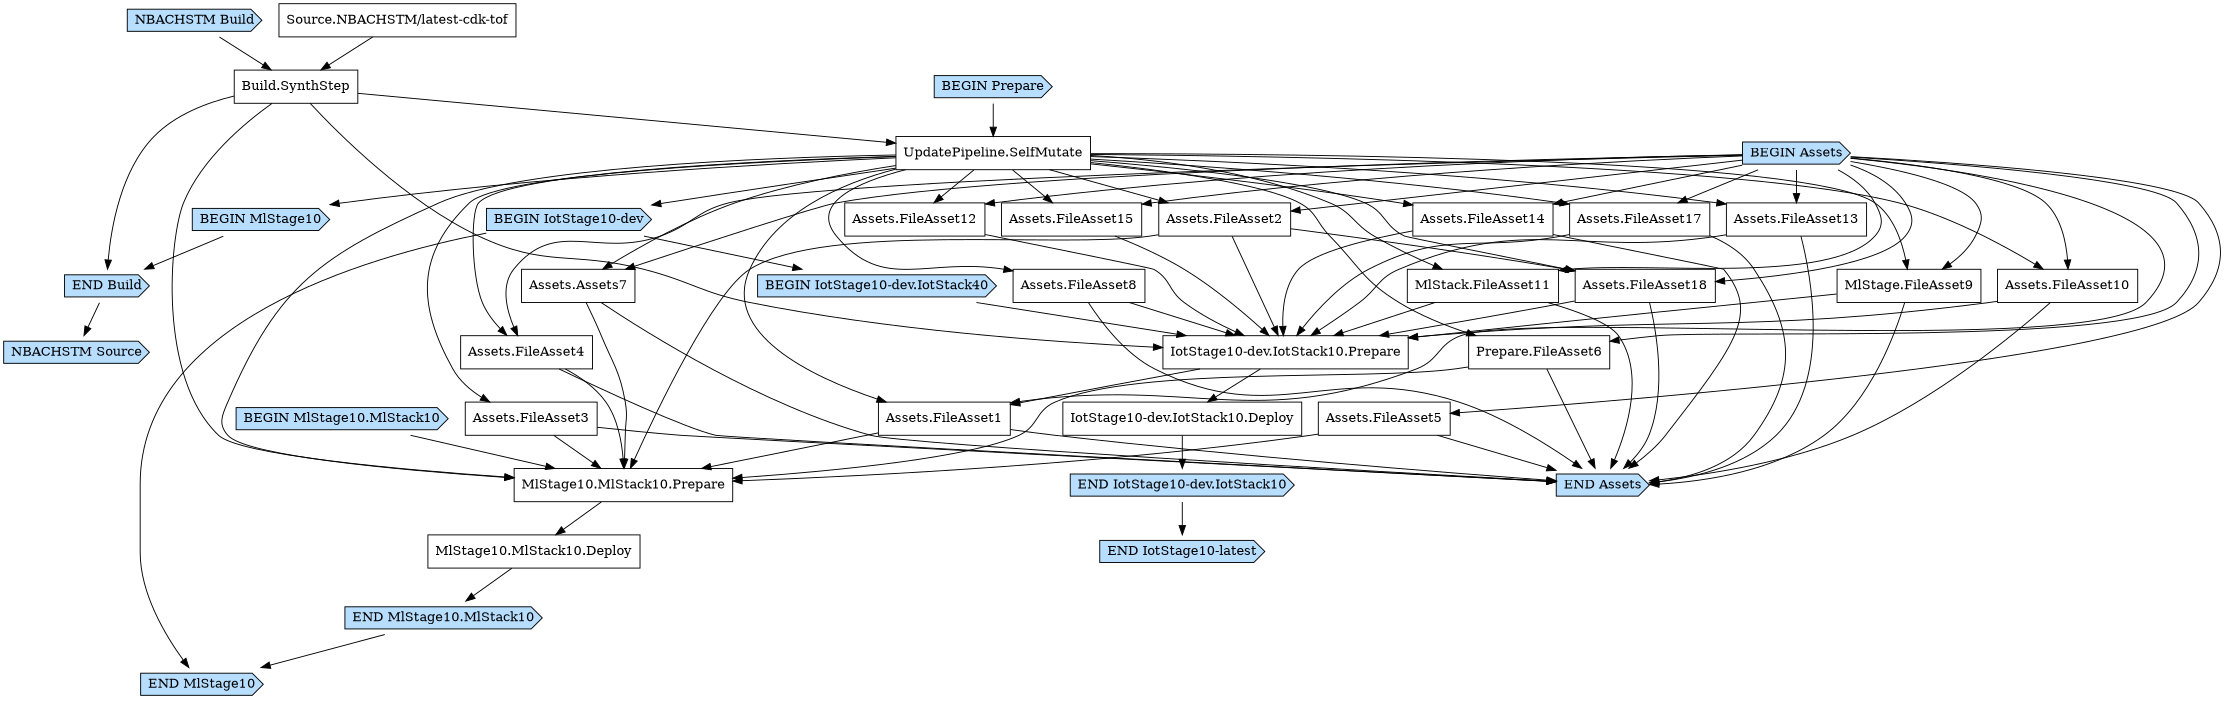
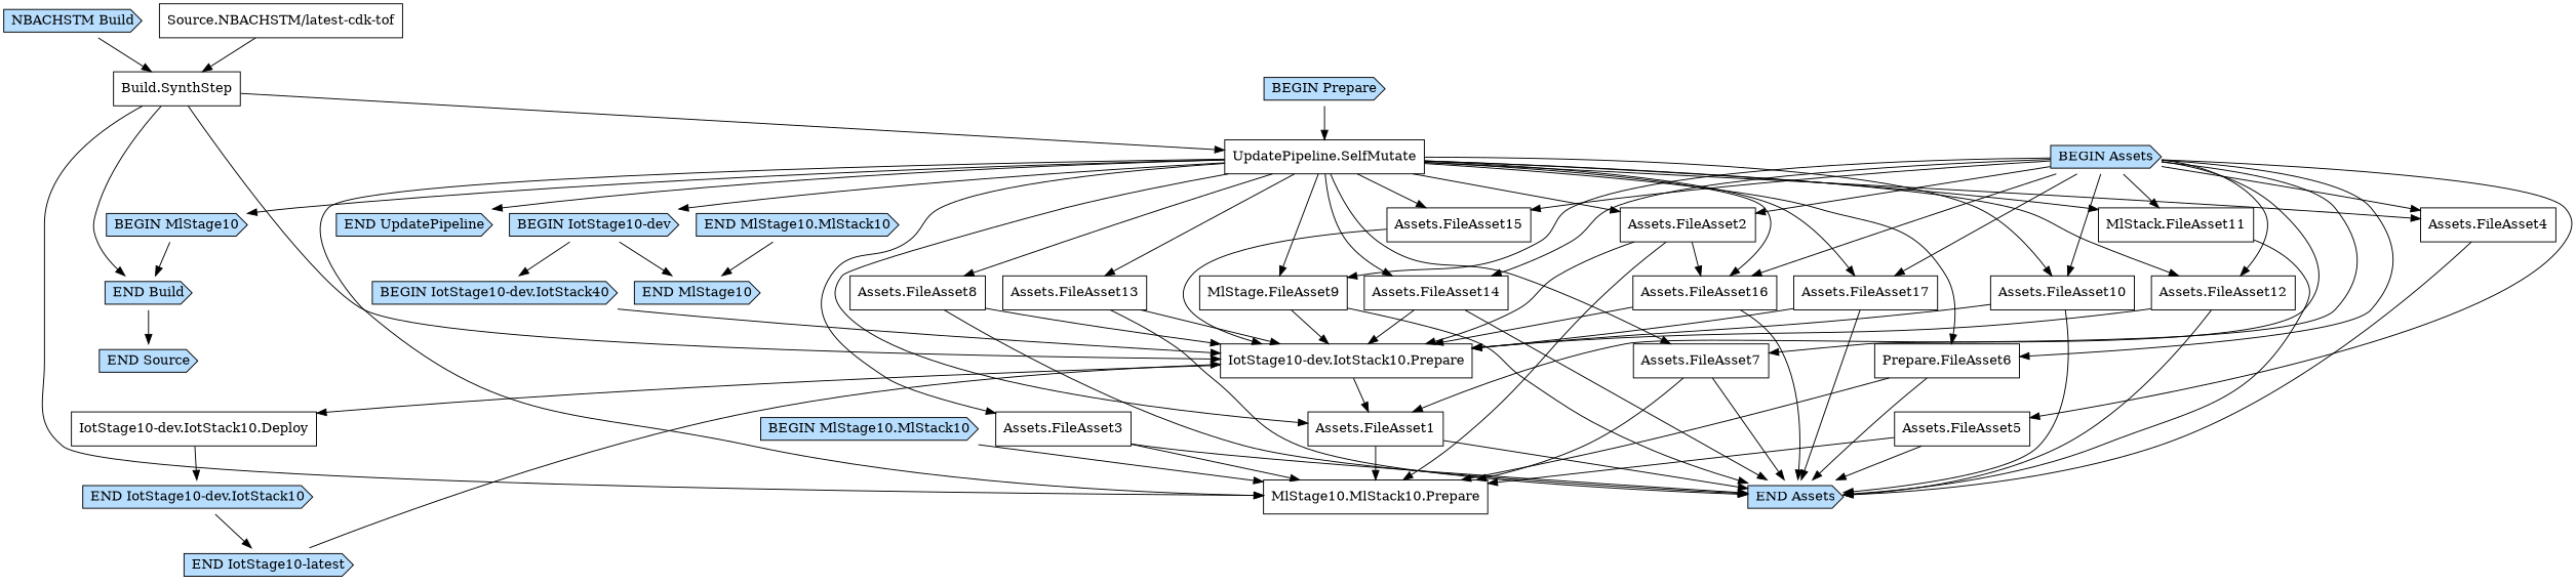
  digraph {
    node [shape=box]
    n1 [fillcolor="#b7deff" label="NBACHSTM Build" shape=cds style=filled]
    "Build.SynthStep"
    "END Build" [fillcolor="#b7deff" shape=cds style=filled]
    "UpdatePipeline.SelfMutate"
    "MlStage10.MlStack10.Prepare"
    "IotStage10-dev.IotStack10.Prepare"
-   "END Source" [fillcolor="#b7deff" shape=cds style=filled label="NBACHSTM Source"]
+   "END Source" [fillcolor="#b7deff" shape=cds style=filled]
+   "END UpdatePipeline" [fillcolor="#b7deff" shape=cds style=filled]
    "Assets.FileAsset1"
    "Assets.FileAsset2"
    "Assets.FileAsset3"
    "Assets.FileAsset4"
    n13 [label="Prepare.FileAsset6"]
-   "Assets.FileAsset7" [label="Assets.Assets7"]
+   "Assets.FileAsset7"
    "Assets.FileAsset8"
    n16 [label="MlStage.FileAsset9"]
    "Assets.FileAsset10"
    n18 [label="MlStack.FileAsset11"]
    "Assets.FileAsset12"
    "Assets.FileAsset13"
    "Assets.FileAsset14"
    "Assets.FileAsset15"
-   "Assets.FileAsset16" [label="Assets.FileAsset18"]
+   "Assets.FileAsset16"
    "Assets.FileAsset17"
    "BEGIN MlStage10" [fillcolor="#b7deff" shape=cds style=filled]
    "BEGIN IotStage10-dev" [fillcolor="#b7deff" shape=cds style=filled]
-   "MlStage10.MlStack10.Deploy"
    "IotStage10-dev.IotStack10.Deploy"
    "Source.NBACHSTM/latest-cdk-tof"
    n30 [fillcolor="#b7deff" label="BEGIN Prepare" shape=cds style=filled]
    "END Assets" [fillcolor="#b7deff" shape=cds style=filled]
    "Assets.FileAsset5"
    "END MlStage10" [fillcolor="#b7deff" shape=cds style=filled]
    n34 [fillcolor="#b7deff" label="BEGIN IotStage10-dev.IotStack40" shape=cds style=filled]
    "BEGIN Assets" [fillcolor="#b7deff" shape=cds style=filled]
    "BEGIN MlStage10.MlStack10" [fillcolor="#b7deff" shape=cds style=filled]
    "END MlStage10.MlStack10" [fillcolor="#b7deff" shape=cds style=filled]
    n38 [fillcolor="#b7deff" label="END IotStage10-latest" shape=cds style=filled]
    "END IotStage10-dev.IotStack10" [fillcolor="#b7deff" shape=cds style=filled]
    n1 -> "Build.SynthStep"
    "Build.SynthStep" -> "END Build"
    "Build.SynthStep" -> "UpdatePipeline.SelfMutate"
    "Build.SynthStep" -> "MlStage10.MlStack10.Prepare"
    "Build.SynthStep" -> "IotStage10-dev.IotStack10.Prepare"
    "END Build" -> "END Source"
    "UpdatePipeline.SelfMutate" -> "MlStage10.MlStack10.Prepare"
+   "UpdatePipeline.SelfMutate" -> "END UpdatePipeline"
    "UpdatePipeline.SelfMutate" -> "Assets.FileAsset1"
    "UpdatePipeline.SelfMutate" -> "Assets.FileAsset2"
    "UpdatePipeline.SelfMutate" -> "Assets.FileAsset3"
    "UpdatePipeline.SelfMutate" -> "Assets.FileAsset4"
    "UpdatePipeline.SelfMutate" -> n13
    "UpdatePipeline.SelfMutate" -> "Assets.FileAsset7"
    "UpdatePipeline.SelfMutate" -> "Assets.FileAsset8"
    "UpdatePipeline.SelfMutate" -> n16
    "UpdatePipeline.SelfMutate" -> "Assets.FileAsset10"
    "UpdatePipeline.SelfMutate" -> n18
    "UpdatePipeline.SelfMutate" -> "Assets.FileAsset12"
    "UpdatePipeline.SelfMutate" -> "Assets.FileAsset13"
    "UpdatePipeline.SelfMutate" -> "Assets.FileAsset14"
    "UpdatePipeline.SelfMutate" -> "Assets.FileAsset15"
    "UpdatePipeline.SelfMutate" -> "Assets.FileAsset16"
    "UpdatePipeline.SelfMutate" -> "Assets.FileAsset17"
    "UpdatePipeline.SelfMutate" -> "BEGIN MlStage10"
    "UpdatePipeline.SelfMutate" -> "BEGIN IotStage10-dev"
-   "MlStage10.MlStack10.Prepare" -> "MlStage10.MlStack10.Deploy"
    "IotStage10-dev.IotStack10.Prepare" -> "Assets.FileAsset1"
    "IotStage10-dev.IotStack10.Prepare" -> "IotStage10-dev.IotStack10.Deploy"
    "Assets.FileAsset1" -> "MlStage10.MlStack10.Prepare"
    "Assets.FileAsset1" -> "END Assets"
    "Assets.FileAsset2" -> "MlStage10.MlStack10.Prepare"
    "Assets.FileAsset2" -> "IotStage10-dev.IotStack10.Prepare"
    "Assets.FileAsset2" -> "Assets.FileAsset16"
    "Assets.FileAsset3" -> "MlStage10.MlStack10.Prepare"
    "Assets.FileAsset3" -> "END Assets"
-   "Assets.FileAsset4" -> "MlStage10.MlStack10.Prepare"
    "Assets.FileAsset4" -> "END Assets"
    n13 -> "MlStage10.MlStack10.Prepare"
    n13 -> "END Assets"
    "Assets.FileAsset7" -> "MlStage10.MlStack10.Prepare"
    "Assets.FileAsset7" -> "END Assets"
    "Assets.FileAsset8" -> "IotStage10-dev.IotStack10.Prepare"
    "Assets.FileAsset8" -> "END Assets"
    n16 -> "IotStage10-dev.IotStack10.Prepare"
    n16 -> "END Assets"
    "Assets.FileAsset10" -> "IotStage10-dev.IotStack10.Prepare"
    "Assets.FileAsset10" -> "END Assets"
-   n18 -> "IotStage10-dev.IotStack10.Prepare"
+   n38 -> "IotStage10-dev.IotStack10.Prepare"
    n18 -> "END Assets"
    "Assets.FileAsset12" -> "IotStage10-dev.IotStack10.Prepare"
+   "Assets.FileAsset12" -> "END Assets"
    "Assets.FileAsset13" -> "IotStage10-dev.IotStack10.Prepare"
    "Assets.FileAsset13" -> "END Assets"
    "Assets.FileAsset14" -> "IotStage10-dev.IotStack10.Prepare"
    "Assets.FileAsset14" -> "END Assets"
    "Assets.FileAsset15" -> "IotStage10-dev.IotStack10.Prepare"
    "Assets.FileAsset16" -> "IotStage10-dev.IotStack10.Prepare"
    "Assets.FileAsset16" -> "END Assets"
    "Assets.FileAsset17" -> "IotStage10-dev.IotStack10.Prepare"
    "Assets.FileAsset17" -> "END Assets"
    "BEGIN MlStage10" -> "END Build"
    "BEGIN IotStage10-dev" -> "END MlStage10"
    "BEGIN IotStage10-dev" -> n34
-   "MlStage10.MlStack10.Deploy" -> "END MlStage10.MlStack10"
    "IotStage10-dev.IotStack10.Deploy" -> "END IotStage10-dev.IotStack10"
    "Source.NBACHSTM/latest-cdk-tof" -> "Build.SynthStep"
    n30 -> "UpdatePipeline.SelfMutate"
    "Assets.FileAsset5" -> "MlStage10.MlStack10.Prepare"
    "Assets.FileAsset5" -> "END Assets"
    n34 -> "IotStage10-dev.IotStack10.Prepare"
    "BEGIN Assets" -> "Assets.FileAsset1"
    "BEGIN Assets" -> "Assets.FileAsset2"
    "BEGIN Assets" -> "Assets.FileAsset4"
    "BEGIN Assets" -> n13
    "BEGIN Assets" -> "Assets.FileAsset7"
    "BEGIN Assets" -> n16
    "BEGIN Assets" -> "Assets.FileAsset10"
    "BEGIN Assets" -> n18
    "BEGIN Assets" -> "Assets.FileAsset12"
-   "BEGIN Assets" -> "Assets.FileAsset13"
    "BEGIN Assets" -> "Assets.FileAsset14"
    "BEGIN Assets" -> "Assets.FileAsset15"
    "BEGIN Assets" -> "Assets.FileAsset16"
    "BEGIN Assets" -> "Assets.FileAsset17"
    "BEGIN Assets" -> "Assets.FileAsset5"
    "BEGIN MlStage10.MlStack10" -> "MlStage10.MlStack10.Prepare"
    "END MlStage10.MlStack10" -> "END MlStage10"
    "END IotStage10-dev.IotStack10" -> n38
  }
